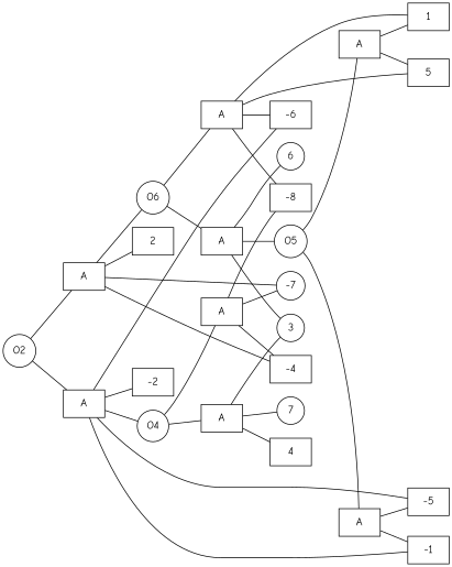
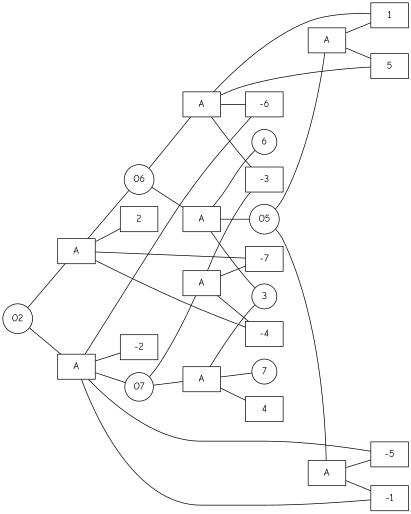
  graph {
    fontname="Comic Neue"
    rankdir=LR
    node [fontname="Comic Neue" shape=box]
    edge [fontname="Comic Neue"]
    n1 [label=1]
    n2 [label=2]
    n3 [label=3 shape=circle]
    n4 [label=4]
    n5 [label=5]
    n6 [label=6 shape=circle]
    n7 [label=7 shape=circle]
    n8 [label=-1]
    n9 [label=-2]
-   n10 [label=-8]
+   n10 [label=-3]
    n11 [label=-4]
    n12 [label=-5]
    n13 [label=-6]
-   n14 [label=-7 shape=circle]
+   n14 [label=-7]
    n15 [label=A]
    n16 [label=A]
    n17 [label=O5 shape=circle]
    n18 [label=A]
    n19 [label=A]
    n20 [label=O6 shape=circle]
    n21 [label=A]
    n22 [label=A]
    n23 [label=A]
-   n24 [label=O4 shape=circle]
+   n24 [label=O7 shape=circle]
    n25 [label=A]
    n26 [label=O2 shape=circle]
    n15 -- n1
    n15 -- n5
    n16 -- n8
    n16 -- n12
    n17 -- n15
    n17 -- n16
    n18 -- n3
    n18 -- n6
    n18 -- n17
    n19 -- n1
    n19 -- n5
    n19 -- n10
    n19 -- n13
    n20 -- n18
    n20 -- n19
    n21 -- n2
    n21 -- n11
    n21 -- n14
    n21 -- n20
    n22 -- n3
    n22 -- n4
    n22 -- n7
    n23 -- n10
    n23 -- n11
    n23 -- n14
    n24 -- n22
    n24 -- n23
    n25 -- n8
    n25 -- n9
    n25 -- n12
    n25 -- n13
    n25 -- n24
    n26 -- n21
    n26 -- n25
  }
